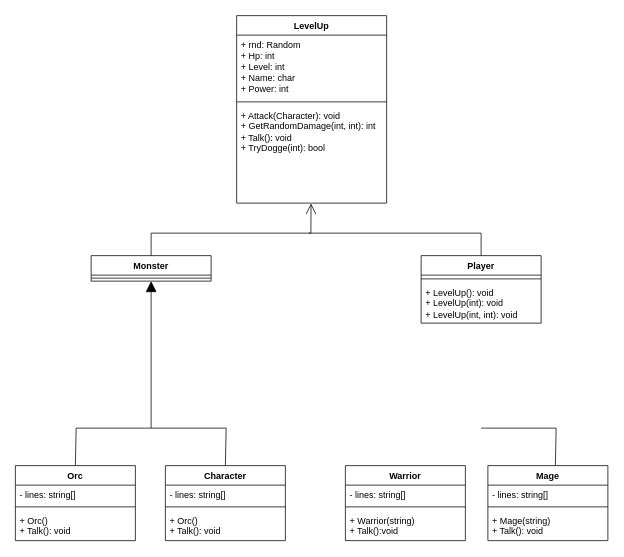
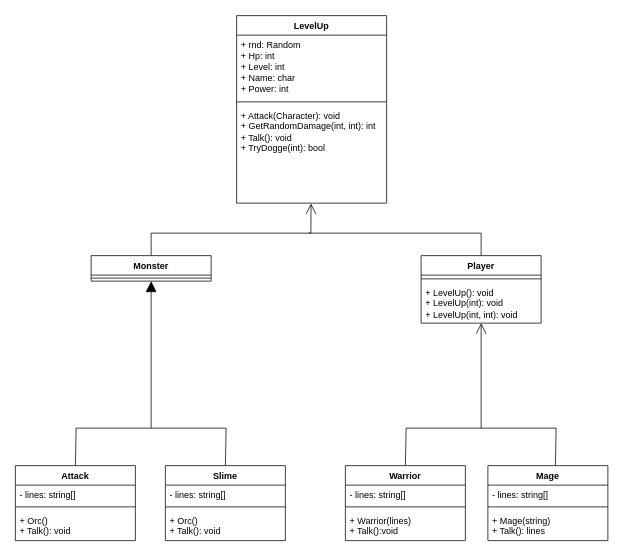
  <mxCell id="0" />
  <mxCell id="1" parent="0" />
  <mxCell id="2" value="LevelUp" style="swimlane;fontStyle=1;align=center;verticalAlign=top;childLayout=stackLayout;horizontal=1;startSize=26;horizontalStack=0;resizeParent=1;resizeParentMax=0;resizeLast=0;collapsible=1;marginBottom=0;whiteSpace=wrap;html=1;" vertex="1" parent="1"><mxGeometry x="315" y="20" width="200" height="250" as="geometry" /></mxCell>
  <mxCell id="3" value="+ rnd: Random&lt;div&gt;+ Hp: int&lt;/div&gt;&lt;div&gt;+ Level: int&lt;/div&gt;&lt;div&gt;+ Name: char&lt;/div&gt;&lt;div&gt;+ Power: int&lt;/div&gt;" style="text;strokeColor=none;fillColor=none;align=left;verticalAlign=top;spacingLeft=4;spacingRight=4;overflow=hidden;rotatable=0;points=[[0,0.5],[1,0.5]];portConstraint=eastwest;whiteSpace=wrap;html=1;" vertex="1" parent="2"><mxGeometry y="26" width="200" height="84" as="geometry" /></mxCell>
  <mxCell id="4" value="" style="line;strokeWidth=1;fillColor=none;align=left;verticalAlign=middle;spacingTop=-1;spacingLeft=3;spacingRight=3;rotatable=0;labelPosition=right;points=[];portConstraint=eastwest;strokeColor=inherit;" vertex="1" parent="2"><mxGeometry y="110" width="200" height="10" as="geometry" /></mxCell>
  <mxCell id="5" value="+ Attack(Character): void&lt;div&gt;+ GetRandomDamage(int, int): int&lt;/div&gt;&lt;div&gt;+ Talk(): void&lt;/div&gt;&lt;div&gt;+ TryDogge(int): bool&lt;/div&gt;&lt;div&gt;&lt;br&gt;&lt;/div&gt;" style="text;strokeColor=none;fillColor=none;align=left;verticalAlign=top;spacingLeft=4;spacingRight=4;overflow=hidden;rotatable=0;points=[[0,0.5],[1,0.5]];portConstraint=eastwest;whiteSpace=wrap;html=1;" vertex="1" parent="2"><mxGeometry y="120" width="200" height="130" as="geometry" /></mxCell>
  <mxCell id="6" value="Monster" style="swimlane;fontStyle=1;align=center;verticalAlign=top;childLayout=stackLayout;horizontal=1;startSize=26;horizontalStack=0;resizeParent=1;resizeParentMax=0;resizeLast=0;collapsible=1;marginBottom=0;whiteSpace=wrap;html=1;" vertex="1" parent="1"><mxGeometry x="121" y="340" width="160" height="34" as="geometry" /></mxCell>
  <mxCell id="7" value="" style="line;strokeWidth=1;fillColor=none;align=left;verticalAlign=middle;spacingTop=-1;spacingLeft=3;spacingRight=3;rotatable=0;labelPosition=right;points=[];portConstraint=eastwest;strokeColor=inherit;" vertex="1" parent="6"><mxGeometry y="26" width="160" height="8" as="geometry" /></mxCell>
- <mxCell id="8" value="Orc" style="swimlane;fontStyle=1;align=center;verticalAlign=top;childLayout=stackLayout;horizontal=1;startSize=26;horizontalStack=0;resizeParent=1;resizeParentMax=0;resizeLast=0;collapsible=1;marginBottom=0;whiteSpace=wrap;html=1;" vertex="1" parent="1"><mxGeometry x="20" y="620" width="160" height="100" as="geometry" /></mxCell>
+ <mxCell id="8" value="Attack" style="swimlane;fontStyle=1;align=center;verticalAlign=top;childLayout=stackLayout;horizontal=1;startSize=26;horizontalStack=0;resizeParent=1;resizeParentMax=0;resizeLast=0;collapsible=1;marginBottom=0;whiteSpace=wrap;html=1;" vertex="1" parent="1"><mxGeometry x="20" y="620" width="160" height="100" as="geometry" /></mxCell>
  <mxCell id="9" value="- lines: string[]" style="text;strokeColor=none;fillColor=none;align=left;verticalAlign=top;spacingLeft=4;spacingRight=4;overflow=hidden;rotatable=0;points=[[0,0.5],[1,0.5]];portConstraint=eastwest;whiteSpace=wrap;html=1;" vertex="1" parent="8"><mxGeometry y="26" width="160" height="24" as="geometry" /></mxCell>
  <mxCell id="10" value="" style="line;strokeWidth=1;fillColor=none;align=left;verticalAlign=middle;spacingTop=-1;spacingLeft=3;spacingRight=3;rotatable=0;labelPosition=right;points=[];portConstraint=eastwest;strokeColor=inherit;" vertex="1" parent="8"><mxGeometry y="50" width="160" height="10" as="geometry" /></mxCell>
  <mxCell id="11" value="&lt;div&gt;+ Orc()&lt;/div&gt;&lt;div&gt;+ Talk(): void&lt;/div&gt;" style="text;strokeColor=none;fillColor=none;align=left;verticalAlign=top;spacingLeft=4;spacingRight=4;overflow=hidden;rotatable=0;points=[[0,0.5],[1,0.5]];portConstraint=eastwest;whiteSpace=wrap;html=1;" vertex="1" parent="8"><mxGeometry y="60" width="160" height="40" as="geometry" /></mxCell>
- <mxCell id="12" value="Character" style="swimlane;fontStyle=1;align=center;verticalAlign=top;childLayout=stackLayout;horizontal=1;startSize=26;horizontalStack=0;resizeParent=1;resizeParentMax=0;resizeLast=0;collapsible=1;marginBottom=0;whiteSpace=wrap;html=1;" vertex="1" parent="1"><mxGeometry x="220" y="620" width="160" height="100" as="geometry" /></mxCell>
+ <mxCell id="12" value="Slime" style="swimlane;fontStyle=1;align=center;verticalAlign=top;childLayout=stackLayout;horizontal=1;startSize=26;horizontalStack=0;resizeParent=1;resizeParentMax=0;resizeLast=0;collapsible=1;marginBottom=0;whiteSpace=wrap;html=1;" vertex="1" parent="1"><mxGeometry x="220" y="620" width="160" height="100" as="geometry" /></mxCell>
  <mxCell id="13" value="- lines: string[]" style="text;strokeColor=none;fillColor=none;align=left;verticalAlign=top;spacingLeft=4;spacingRight=4;overflow=hidden;rotatable=0;points=[[0,0.5],[1,0.5]];portConstraint=eastwest;whiteSpace=wrap;html=1;" vertex="1" parent="12"><mxGeometry y="26" width="160" height="24" as="geometry" /></mxCell>
  <mxCell id="14" value="" style="line;strokeWidth=1;fillColor=none;align=left;verticalAlign=middle;spacingTop=-1;spacingLeft=3;spacingRight=3;rotatable=0;labelPosition=right;points=[];portConstraint=eastwest;strokeColor=inherit;" vertex="1" parent="12"><mxGeometry y="50" width="160" height="10" as="geometry" /></mxCell>
  <mxCell id="15" value="&lt;div&gt;+ Orc()&lt;/div&gt;&lt;div&gt;+ Talk(): void&lt;/div&gt;" style="text;strokeColor=none;fillColor=none;align=left;verticalAlign=top;spacingLeft=4;spacingRight=4;overflow=hidden;rotatable=0;points=[[0,0.5],[1,0.5]];portConstraint=eastwest;whiteSpace=wrap;html=1;" vertex="1" parent="12"><mxGeometry y="60" width="160" height="40" as="geometry" /></mxCell>
  <mxCell id="16" value="Warrior" style="swimlane;fontStyle=1;align=center;verticalAlign=top;childLayout=stackLayout;horizontal=1;startSize=26;horizontalStack=0;resizeParent=1;resizeParentMax=0;resizeLast=0;collapsible=1;marginBottom=0;whiteSpace=wrap;html=1;" vertex="1" parent="1"><mxGeometry x="460" y="620" width="160" height="100" as="geometry" /></mxCell>
  <mxCell id="17" value="- lines: string[]" style="text;strokeColor=none;fillColor=none;align=left;verticalAlign=top;spacingLeft=4;spacingRight=4;overflow=hidden;rotatable=0;points=[[0,0.5],[1,0.5]];portConstraint=eastwest;whiteSpace=wrap;html=1;" vertex="1" parent="16"><mxGeometry y="26" width="160" height="24" as="geometry" /></mxCell>
  <mxCell id="18" value="" style="line;strokeWidth=1;fillColor=none;align=left;verticalAlign=middle;spacingTop=-1;spacingLeft=3;spacingRight=3;rotatable=0;labelPosition=right;points=[];portConstraint=eastwest;strokeColor=inherit;" vertex="1" parent="16"><mxGeometry y="50" width="160" height="10" as="geometry" /></mxCell>
- <mxCell id="19" value="&lt;div&gt;+ Warrior(string)&lt;/div&gt;&lt;div&gt;+ Talk():void&lt;/div&gt;" style="text;strokeColor=none;fillColor=none;align=left;verticalAlign=top;spacingLeft=4;spacingRight=4;overflow=hidden;rotatable=0;points=[[0,0.5],[1,0.5]];portConstraint=eastwest;whiteSpace=wrap;html=1;" vertex="1" parent="16"><mxGeometry y="60" width="160" height="40" as="geometry" /></mxCell>
+ <mxCell id="19" value="&lt;div&gt;+ Warrior(lines)&lt;/div&gt;&lt;div&gt;+ Talk():void&lt;/div&gt;" style="text;strokeColor=none;fillColor=none;align=left;verticalAlign=top;spacingLeft=4;spacingRight=4;overflow=hidden;rotatable=0;points=[[0,0.5],[1,0.5]];portConstraint=eastwest;whiteSpace=wrap;html=1;" vertex="1" parent="16"><mxGeometry y="60" width="160" height="40" as="geometry" /></mxCell>
  <mxCell id="20" value="Mage" style="swimlane;fontStyle=1;align=center;verticalAlign=top;childLayout=stackLayout;horizontal=1;startSize=26;horizontalStack=0;resizeParent=1;resizeParentMax=0;resizeLast=0;collapsible=1;marginBottom=0;whiteSpace=wrap;html=1;" vertex="1" parent="1"><mxGeometry x="650" y="620" width="160" height="100" as="geometry" /></mxCell>
  <mxCell id="21" value="- lines: string[]" style="text;strokeColor=none;fillColor=none;align=left;verticalAlign=top;spacingLeft=4;spacingRight=4;overflow=hidden;rotatable=0;points=[[0,0.5],[1,0.5]];portConstraint=eastwest;whiteSpace=wrap;html=1;" vertex="1" parent="20"><mxGeometry y="26" width="160" height="24" as="geometry" /></mxCell>
  <mxCell id="22" value="" style="line;strokeWidth=1;fillColor=none;align=left;verticalAlign=middle;spacingTop=-1;spacingLeft=3;spacingRight=3;rotatable=0;labelPosition=right;points=[];portConstraint=eastwest;strokeColor=inherit;" vertex="1" parent="20"><mxGeometry y="50" width="160" height="10" as="geometry" /></mxCell>
- <mxCell id="23" value="&lt;div&gt;+ Mage(string)&lt;/div&gt;&lt;div&gt;&lt;span style=&quot;background-color: transparent; color: light-dark(rgb(0, 0, 0), rgb(255, 255, 255));&quot;&gt;+ Talk(): void&lt;/span&gt;&lt;/div&gt;" style="text;strokeColor=none;fillColor=none;align=left;verticalAlign=top;spacingLeft=4;spacingRight=4;overflow=hidden;rotatable=0;points=[[0,0.5],[1,0.5]];portConstraint=eastwest;whiteSpace=wrap;html=1;" vertex="1" parent="20"><mxGeometry y="60" width="160" height="40" as="geometry" /></mxCell>
+ <mxCell id="23" value="&lt;div&gt;+ Mage(string)&lt;/div&gt;&lt;div&gt;&lt;span style=&quot;background-color: transparent; color: light-dark(rgb(0, 0, 0), rgb(255, 255, 255));&quot;&gt;+ Talk(): lines&lt;/span&gt;&lt;/div&gt;" style="text;strokeColor=none;fillColor=none;align=left;verticalAlign=top;spacingLeft=4;spacingRight=4;overflow=hidden;rotatable=0;points=[[0,0.5],[1,0.5]];portConstraint=eastwest;whiteSpace=wrap;html=1;" vertex="1" parent="20"><mxGeometry y="60" width="160" height="40" as="geometry" /></mxCell>
  <mxCell id="24" value="Player" style="swimlane;fontStyle=1;align=center;verticalAlign=top;childLayout=stackLayout;horizontal=1;startSize=26;horizontalStack=0;resizeParent=1;resizeParentMax=0;resizeLast=0;collapsible=1;marginBottom=0;whiteSpace=wrap;html=1;" vertex="1" parent="1"><mxGeometry x="561" y="340" width="160" height="90" as="geometry" /></mxCell>
  <mxCell id="25" value="" style="line;strokeWidth=1;fillColor=none;align=left;verticalAlign=middle;spacingTop=-1;spacingLeft=3;spacingRight=3;rotatable=0;labelPosition=right;points=[];portConstraint=eastwest;strokeColor=inherit;" vertex="1" parent="24"><mxGeometry y="26" width="160" height="10" as="geometry" /></mxCell>
  <mxCell id="26" value="+ LevelUp(): void&lt;div&gt;+ LevelUp(int): void&lt;/div&gt;&lt;div&gt;+ LevelUp(int, int): void&lt;/div&gt;" style="text;strokeColor=none;fillColor=none;align=left;verticalAlign=top;spacingLeft=4;spacingRight=4;overflow=hidden;rotatable=0;points=[[0,0.5],[1,0.5]];portConstraint=eastwest;whiteSpace=wrap;html=1;" vertex="1" parent="24"><mxGeometry y="36" width="160" height="54" as="geometry" /></mxCell>
  <mxCell id="27" value="" style="endArrow=open;endFill=1;endSize=12;html=1;rounded=0;entryX=0.496;entryY=1.004;entryDx=0;entryDy=0;entryPerimeter=0;exitX=0.5;exitY=0;exitDx=0;exitDy=0;" edge="1" parent="1" source="6" target="5"><mxGeometry width="160" relative="1" as="geometry"><mxPoint x="421" y="510" as="sourcePoint" /><mxPoint x="501" y="370" as="targetPoint" /><Array as="points"><mxPoint x="201" y="310" /><mxPoint x="414" y="310" /></Array></mxGeometry></mxCell>
  <mxCell id="28" value="" style="endArrow=none;html=1;rounded=0;entryX=0.5;entryY=0;entryDx=0;entryDy=0;" edge="1" parent="1" target="24"><mxGeometry width="50" height="50" relative="1" as="geometry"><mxPoint x="411" y="310" as="sourcePoint" /><mxPoint x="541" y="370" as="targetPoint" /><Array as="points"><mxPoint x="641" y="310" /></Array></mxGeometry></mxCell>
  <mxCell id="29" value="" style="endArrow=block;endFill=1;endSize=12;html=1;rounded=0;entryX=0.5;entryY=1;entryDx=0;entryDy=0;exitX=0.5;exitY=0;exitDx=0;exitDy=0;" edge="1" parent="1" source="8" target="6"><mxGeometry width="160" relative="1" as="geometry"><mxPoint x="102" y="599" as="sourcePoint" /><mxPoint x="315" y="530" as="targetPoint" /><Array as="points"><mxPoint x="101" y="570" /><mxPoint x="201" y="570" /></Array></mxGeometry></mxCell>
  <mxCell id="30" value="" style="endArrow=none;html=1;rounded=0;entryX=0.5;entryY=0;entryDx=0;entryDy=0;" edge="1" parent="1" target="12"><mxGeometry width="50" height="50" relative="1" as="geometry"><mxPoint x="201" y="570" as="sourcePoint" /><mxPoint x="431" y="600" as="targetPoint" /><Array as="points"><mxPoint x="301" y="570" /></Array></mxGeometry></mxCell>
+ <mxCell id="31" value="" style="endArrow=open;endFill=1;endSize=12;html=1;rounded=0;entryX=0.5;entryY=1;entryDx=0;entryDy=0;exitX=0.5;exitY=0;exitDx=0;exitDy=0;" edge="1" parent="1" source="16" target="24"><mxGeometry width="160" relative="1" as="geometry"><mxPoint x="451" y="766" as="sourcePoint" /><mxPoint x="552" y="520" as="targetPoint" /><Array as="points"><mxPoint x="541" y="570" /><mxPoint x="641" y="570" /></Array></mxGeometry></mxCell>
  <mxCell id="32" value="" style="endArrow=none;html=1;rounded=0;entryX=0.5;entryY=0;entryDx=0;entryDy=0;" edge="1" parent="1"><mxGeometry width="50" height="50" relative="1" as="geometry"><mxPoint x="641" y="570" as="sourcePoint" /><mxPoint x="740" y="620" as="targetPoint" /><Array as="points"><mxPoint x="741" y="570" /></Array></mxGeometry></mxCell>
